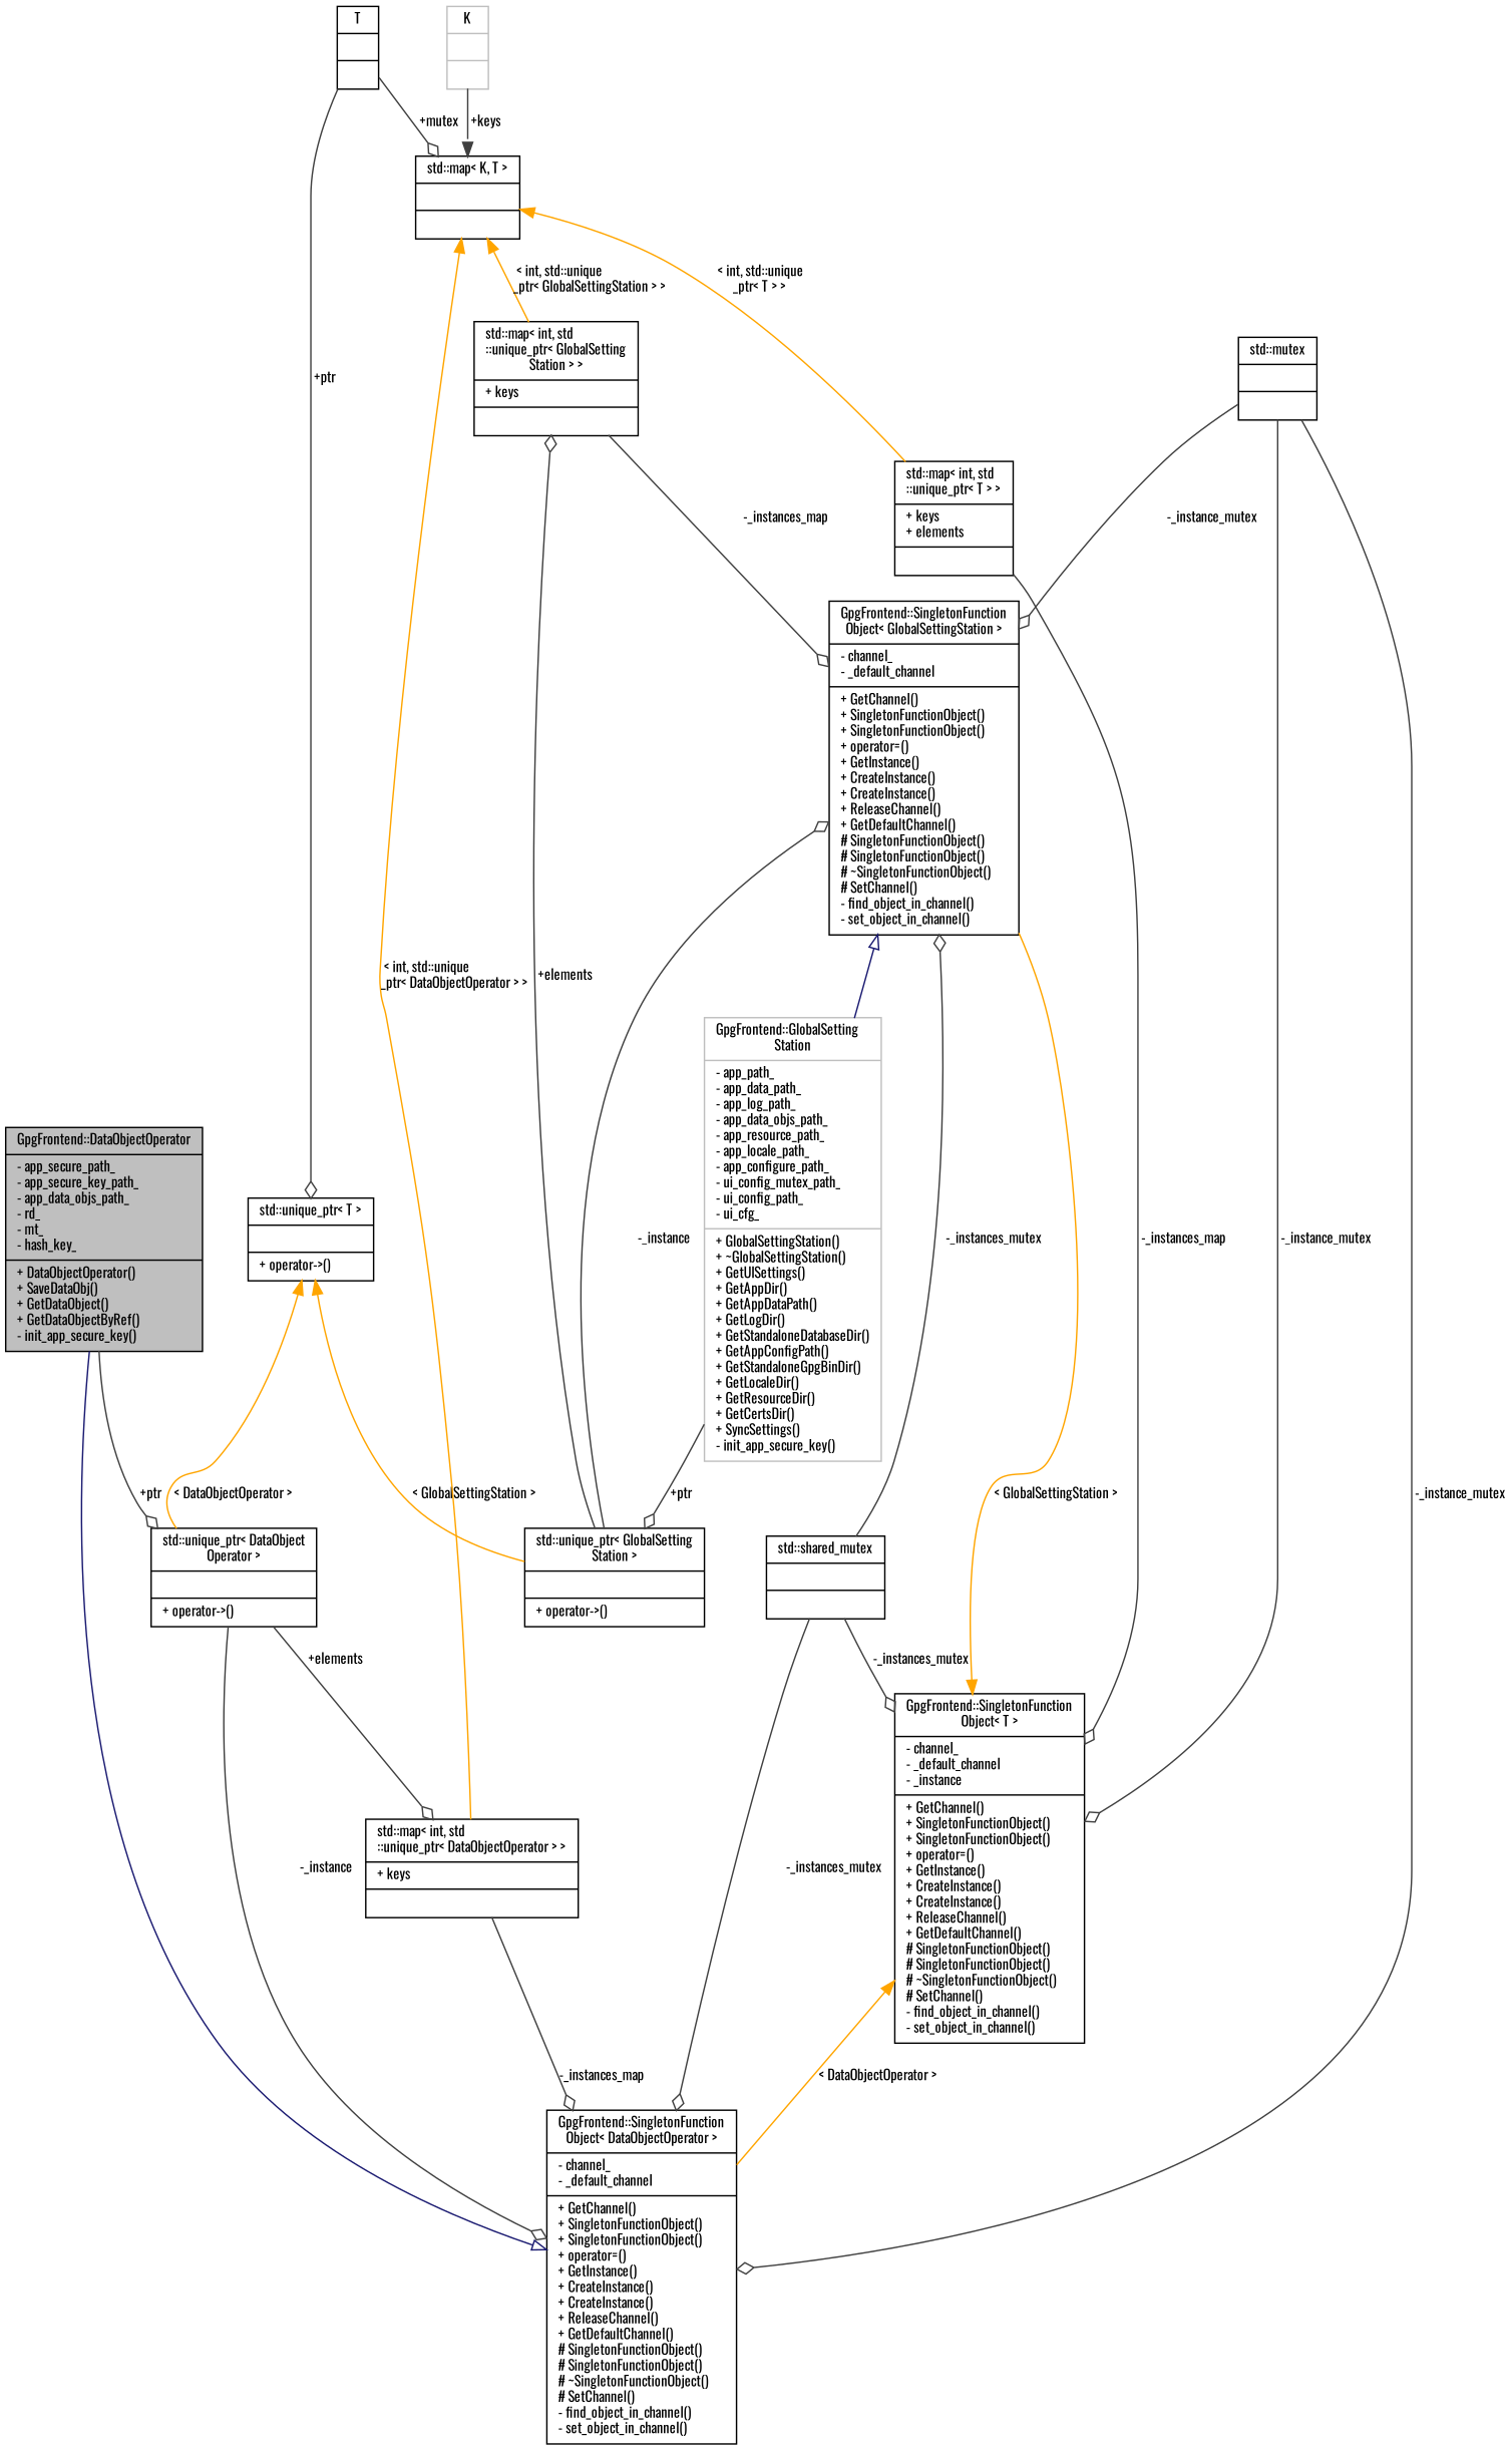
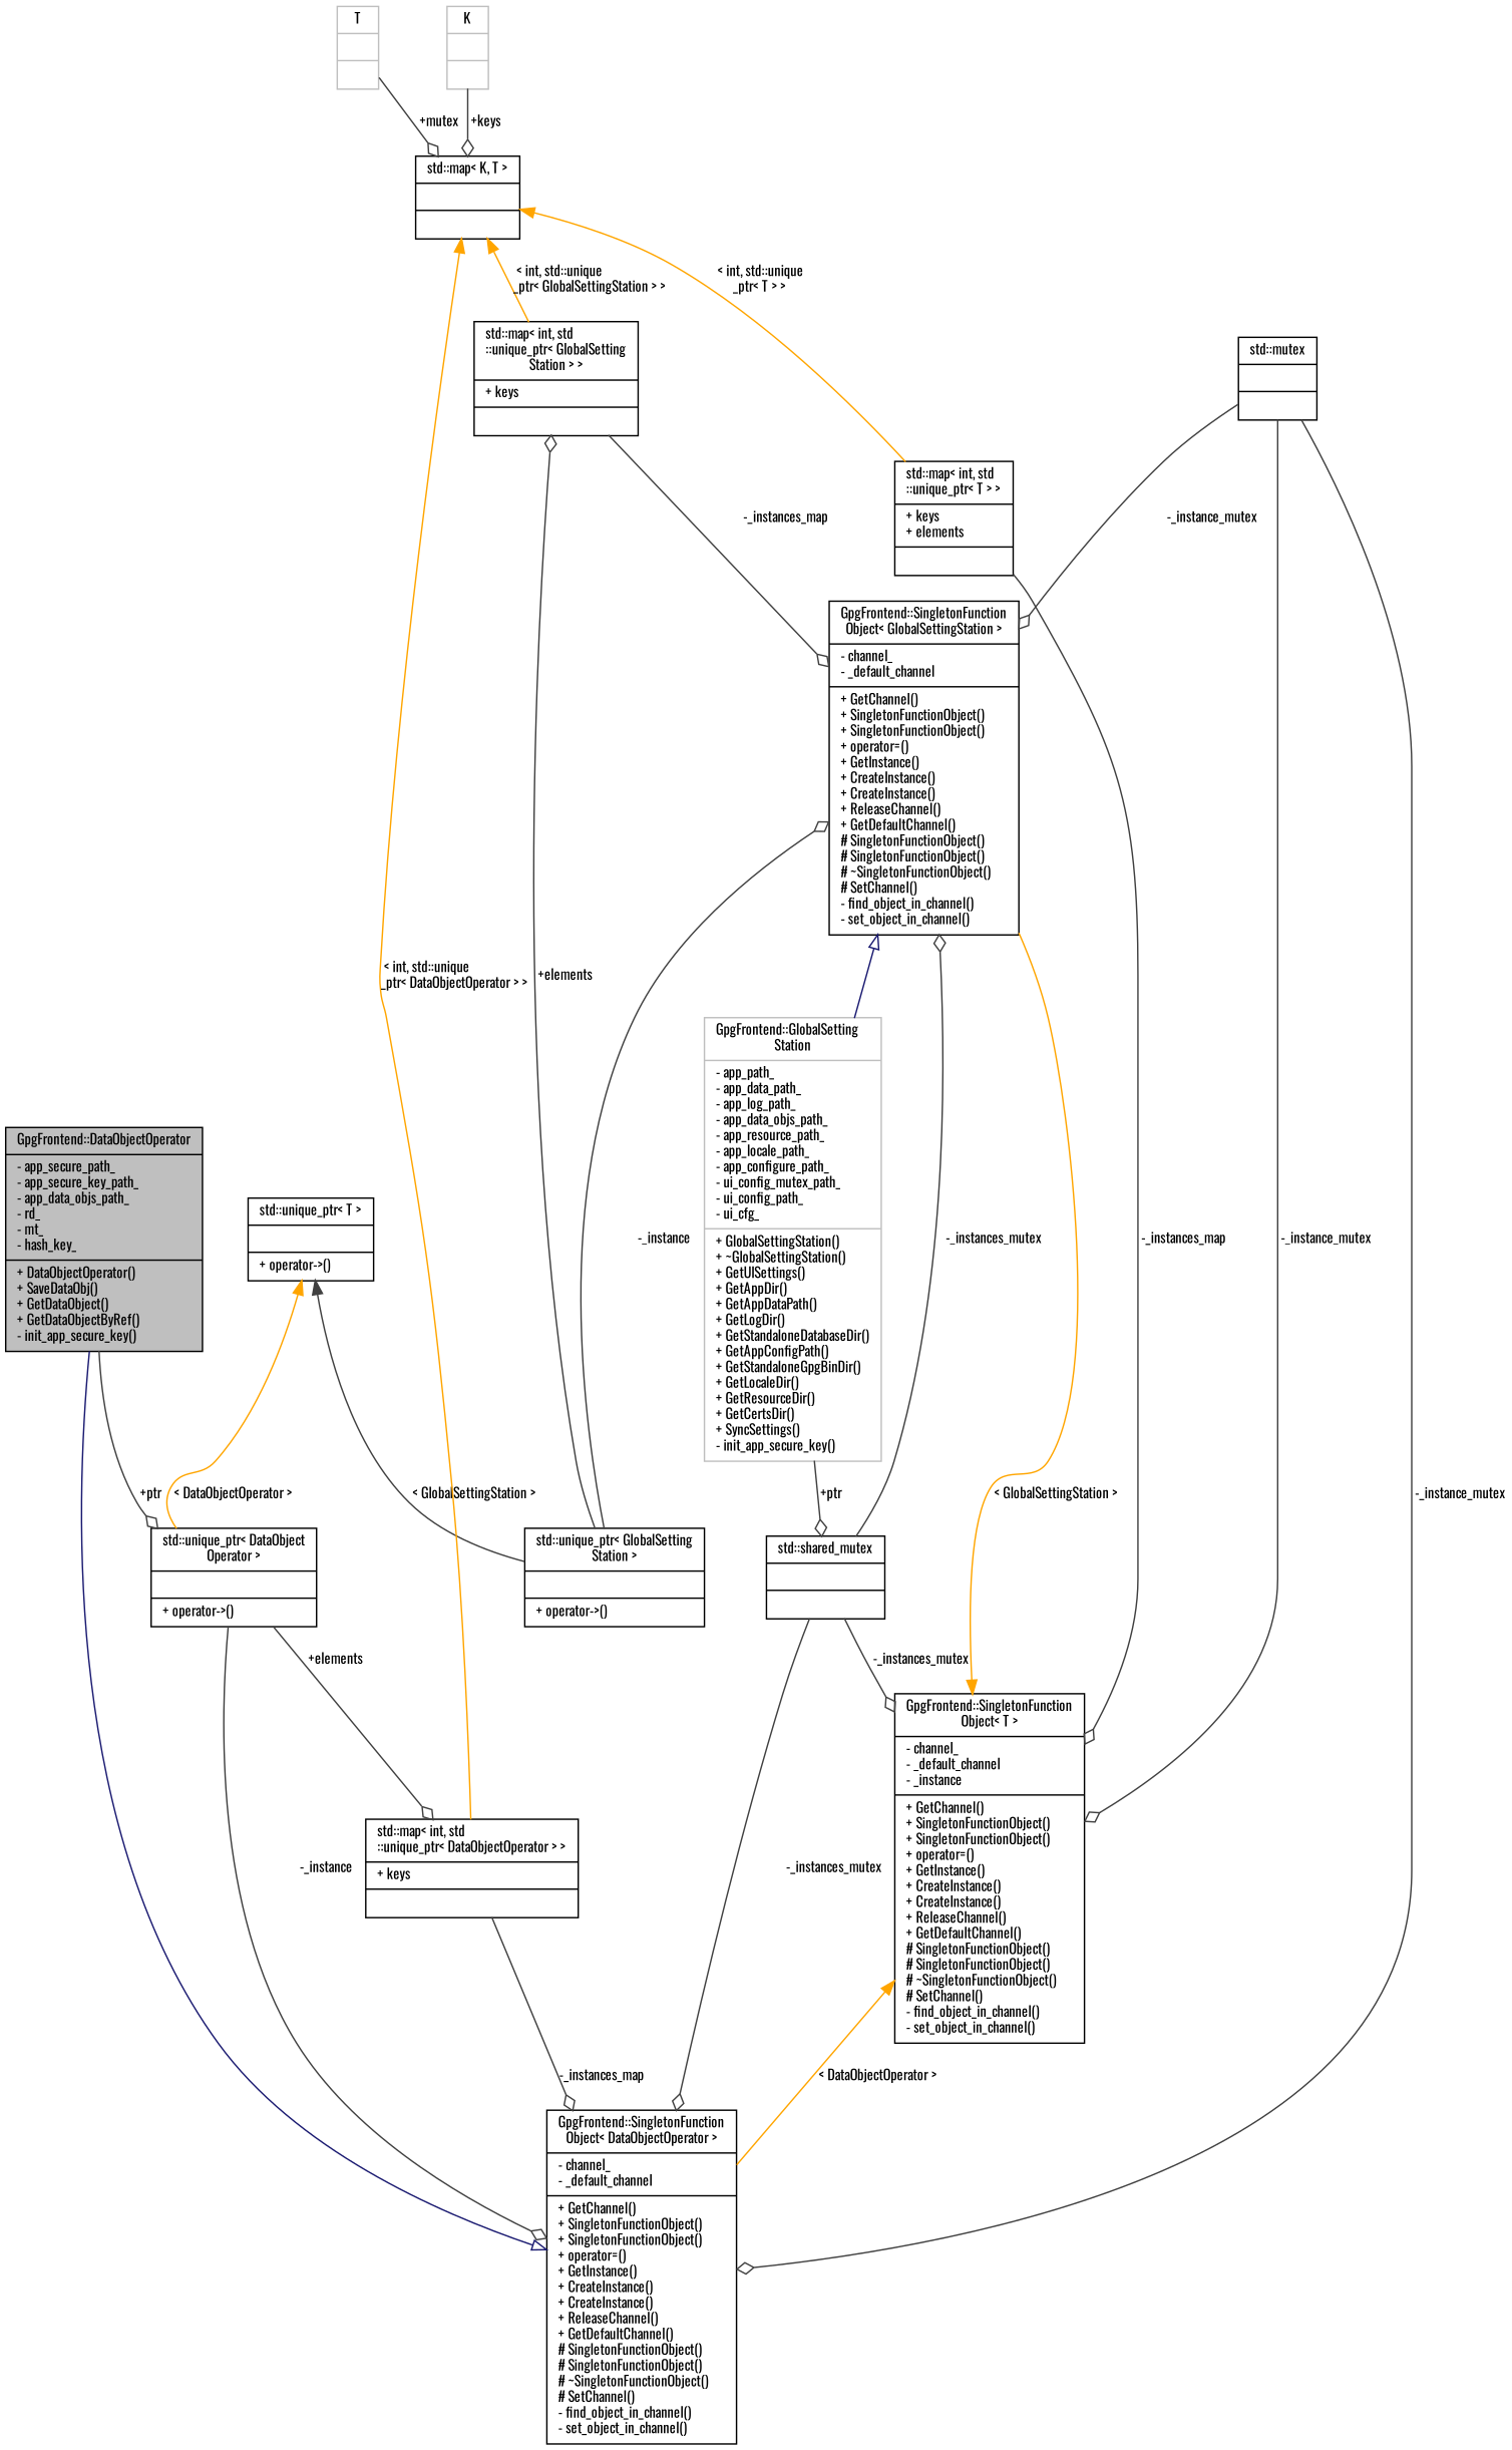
  digraph {
    fontname=Oswald
    node [color=black fillcolor=white fontname=Oswald fontsize=10 shape=record style=filled]
    edge [arrowhead=odiamond color=grey25 fontname=Oswald fontsize=10 labelfontname=Helvetica labelfontsize=10 style=solid]
    n1 [fillcolor=grey75 fontcolor=black height=0.2 label="{GpgFrontend::DataObjectOperator\n|- app_secure_path_\l- app_secure_key_path_\l- app_data_objs_path_\l- rd_\l- mt_\l- hash_key_\l|+ DataObjectOperator()\l+ SaveDataObj()\l+ GetDataObject()\l+ GetDataObjectByRef()\l- init_app_secure_key()\l}" width=0.4]
    n2 [height=0.2 label="{std::unique_ptr\< DataObject\lOperator \>\n||+ operator-\>()\l}" width=0.4]
    n3 [height=0.2 label="{GpgFrontend::SingletonFunction\lObject\< DataObjectOperator \>\n|- channel_\l- _default_channel\l|+ GetChannel()\l+ SingletonFunctionObject()\l+ SingletonFunctionObject()\l+ operator=()\l+ GetInstance()\l+ CreateInstance()\l+ CreateInstance()\l+ ReleaseChannel()\l+ GetDefaultChannel()\l# SingletonFunctionObject()\l# SingletonFunctionObject()\l# ~SingletonFunctionObject()\l# SetChannel()\l- find_object_in_channel()\l- set_object_in_channel()\l}" width=0.4]
    n4 [height=0.2 label="{std::map\< int, std\l::unique_ptr\< DataObjectOperator \> \>\n|+ keys\l|}" width=0.4]
    n5 [height=0.2 label="{std::mutex\n||}" width=0.4]
    n6 [height=0.2 label="{GpgFrontend::SingletonFunction\lObject\< T \>\n|- channel_\l- _default_channel\l- _instance\l|+ GetChannel()\l+ SingletonFunctionObject()\l+ SingletonFunctionObject()\l+ operator=()\l+ GetInstance()\l+ CreateInstance()\l+ CreateInstance()\l+ ReleaseChannel()\l+ GetDefaultChannel()\l# SingletonFunctionObject()\l# SingletonFunctionObject()\l# ~SingletonFunctionObject()\l# SetChannel()\l- find_object_in_channel()\l- set_object_in_channel()\l}" width=0.4]
    n7 [height=0.2 label="{GpgFrontend::SingletonFunction\lObject\< GlobalSettingStation \>\n|- channel_\l- _default_channel\l|+ GetChannel()\l+ SingletonFunctionObject()\l+ SingletonFunctionObject()\l+ operator=()\l+ GetInstance()\l+ CreateInstance()\l+ CreateInstance()\l+ ReleaseChannel()\l+ GetDefaultChannel()\l# SingletonFunctionObject()\l# SingletonFunctionObject()\l# ~SingletonFunctionObject()\l# SetChannel()\l- find_object_in_channel()\l- set_object_in_channel()\l}" width=0.4]
    n8 [color=grey75 height=0.2 label="{GpgFrontend::GlobalSetting\lStation\n|- app_path_\l- app_data_path_\l- app_log_path_\l- app_data_objs_path_\l- app_resource_path_\l- app_locale_path_\l- app_configure_path_\l- ui_config_mutex_path_\l- ui_config_path_\l- ui_cfg_\l|+ GlobalSettingStation()\l+ ~GlobalSettingStation()\l+ GetUISettings()\l+ GetAppDir()\l+ GetAppDataPath()\l+ GetLogDir()\l+ GetStandaloneDatabaseDir()\l+ GetAppConfigPath()\l+ GetStandaloneGpgBinDir()\l+ GetLocaleDir()\l+ GetResourceDir()\l+ GetCertsDir()\l+ SyncSettings()\l- init_app_secure_key()\l}" width=0.4]
    n9 [height=0.2 label="{std::shared_mutex\n||}" width=0.4]
    n10 [height=0.2 label="{std::unique_ptr\< T \>\n||+ operator-\>()\l}" width=0.4]
    n11 [height=0.2 label="{std::unique_ptr\< GlobalSetting\lStation \>\n||+ operator-\>()\l}" width=0.4]
    n12 [height=0.2 label="{std::map\< int, std\l::unique_ptr\< GlobalSetting\lStation \> \>\n|+ keys\l|}" width=0.4]
-   n13 [height=0.2 label="{T\n||}" width=0.4]
+   n13 [color=grey75 height=0.2 label="{T\n||}" width=0.4]
    n14 [height=0.2 label="{std::map\< K, T \>\n||}" width=0.4]
    n15 [height=0.2 label="{std::map\< int, std\l::unique_ptr\< T \> \>\n|+ keys\l+ elements\l|}" width=0.4]
    n16 [color=grey75 height=0.2 label="{K\n||}" width=0.4]
    n1 -> n2 [label=" +ptr"]
    n2 -> n3 [label=" -_instance"]
    n2 -> n4 [label=" +elements"]
    n3 -> n1 [arrowtail=onormal color=midnightblue dir=back arrowhead=""]
    n4 -> n3 [label=" -_instances_map"]
    n5 -> n3 [label=" -_instance_mutex"]
    n5 -> n6 [label=" -_instance_mutex"]
    n5 -> n7 [label=" -_instance_mutex"]
    n6 -> n3 [color=orange dir=back label=" \< DataObjectOperator \>" arrowhead=""]
    n6 -> n7 [color=orange dir=back label=" \< GlobalSettingStation \>" arrowhead=""]
    n7 -> n8 [arrowtail=onormal color=midnightblue dir=back arrowhead=""]
-   n8 -> n11 [label=" +ptr"]
+   n8 -> n9 [label=" +ptr"]
    n9 -> n3 [label=" -_instances_mutex"]
    n9 -> n6 [label=" -_instances_mutex"]
    n9 -> n7 [label=" -_instances_mutex"]
    n10 -> n2 [color=orange dir=back label=" \< DataObjectOperator \>" arrowhead=""]
-   n10 -> n11 [color=orange dir=back label=" \< GlobalSettingStation \>" arrowhead=""]
+   n10 -> n11 [dir=back label=" \< GlobalSettingStation \>" arrowhead=""]
    n11 -> n7 [label=" -_instance"]
    n11 -> n12 [label=" +elements"]
    n12 -> n7 [label=" -_instances_map"]
-   n13 -> n10 [label=" +ptr"]
    n13 -> n14 [label=" +mutex"]
    n14 -> n4 [color=orange dir=back label=" \< int, std::unique\l_ptr\< DataObjectOperator \> \>" arrowhead=""]
    n14 -> n12 [color=orange dir=back label=" \< int, std::unique\l_ptr\< GlobalSettingStation \> \>" arrowhead=""]
    n14 -> n15 [color=orange dir=back label=" \< int, std::unique\l_ptr\< T \> \>" arrowhead=""]
    n15 -> n6 [label=" -_instances_map"]
-   n16 -> n14 [arrowhead=normal label=" +keys"]
+   n16 -> n14 [label=" +keys"]
  }
